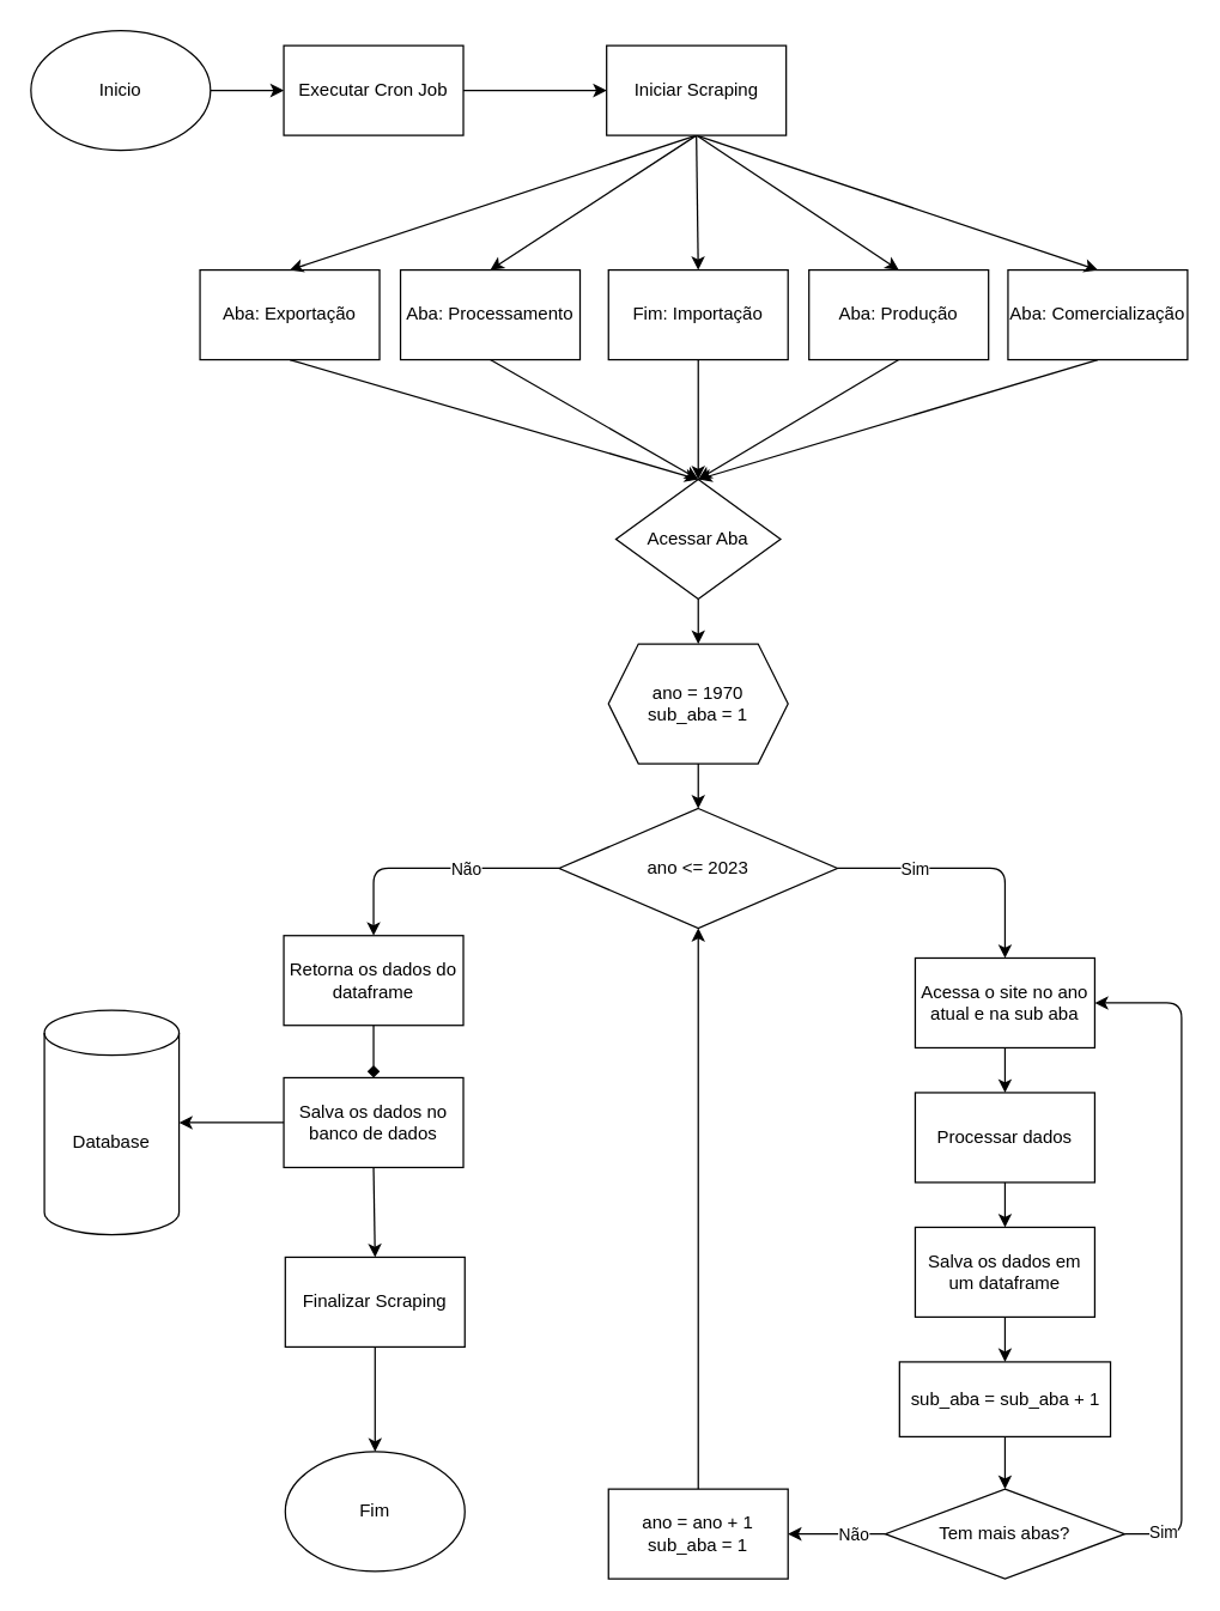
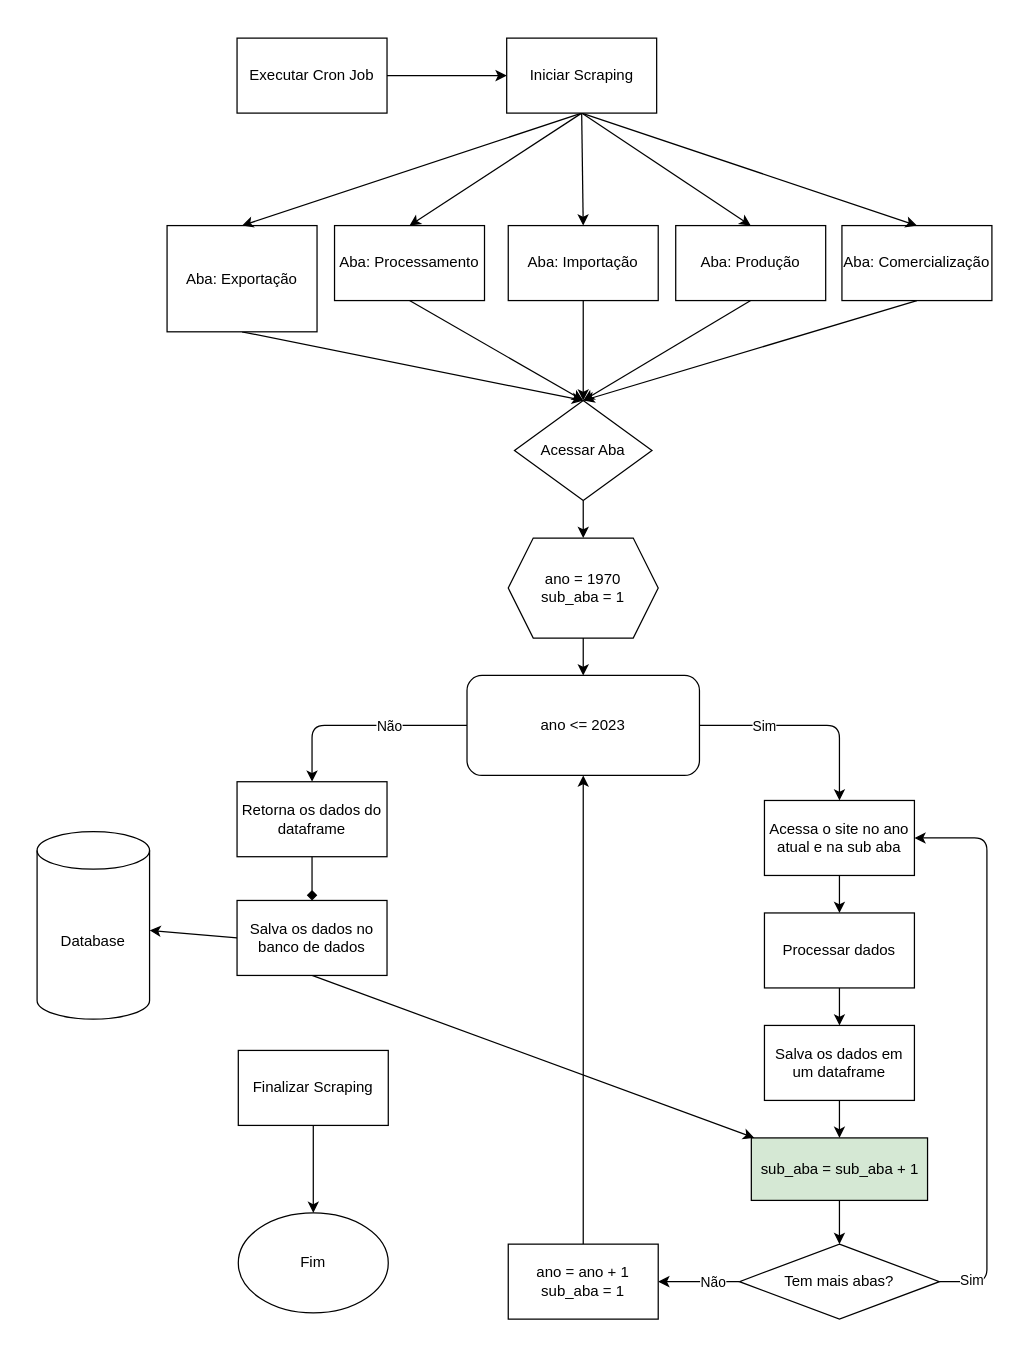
  <mxCell id="0" />
  <mxCell id="1" parent="0" />
- <mxCell id="2" value="Database" style="shape=cylinder3;whiteSpace=wrap;html=1;boundedLbl=1;backgroundOutline=1;size=15;" parent="1" vertex="1"><mxGeometry x="29" y="675" width="90" height="150" as="geometry" /></mxCell>
- <mxCell id="3" style="edgeStyle=none;html=1;exitX=1;exitY=0.5;exitDx=0;exitDy=0;entryX=0;entryY=0.5;entryDx=0;entryDy=0;" parent="1" source="4" target="50" edge="1"><mxGeometry relative="1" as="geometry" /></mxCell>
- <mxCell id="4" value="Inicio" style="ellipse;whiteSpace=wrap;html=1;" parent="1" vertex="1"><mxGeometry x="20" y="20" width="120" height="80" as="geometry" /></mxCell>
+ <mxCell id="2" value="Database" style="shape=cylinder3;whiteSpace=wrap;html=1;boundedLbl=1;backgroundOutline=1;size=15;" parent="1" vertex="1"><mxGeometry x="29" y="665" width="90" height="150" as="geometry" /></mxCell>
  <mxCell id="5" style="edgeStyle=none;html=1;exitX=0.5;exitY=1;exitDx=0;exitDy=0;" parent="1" source="6" target="54" edge="1"><mxGeometry relative="1" as="geometry" /></mxCell>
  <mxCell id="6" value="Acessar Aba" style="rhombus;whiteSpace=wrap;html=1;" parent="1" vertex="1"><mxGeometry x="411" y="320" width="110" height="80" as="geometry" /></mxCell>
  <mxCell id="7" value="Fim" style="ellipse;whiteSpace=wrap;html=1;" parent="1" vertex="1"><mxGeometry x="190" y="970" width="120" height="80" as="geometry" /></mxCell>
  <mxCell id="8" style="edgeStyle=none;html=1;exitX=1;exitY=0.5;exitDx=0;exitDy=0;entryX=0.5;entryY=0;entryDx=0;entryDy=0;" parent="1" source="12" target="19" edge="1"><mxGeometry relative="1" as="geometry"><mxPoint x="679" y="660" as="targetPoint" /><Array as="points"><mxPoint x="671" y="580" /></Array></mxGeometry></mxCell>
  <mxCell id="9" value="Sim" style="edgeLabel;html=1;align=center;verticalAlign=middle;resizable=0;points=[];" parent="8" vertex="1" connectable="0"><mxGeometry x="-0.61" y="-1" relative="1" as="geometry"><mxPoint x="17" y="-1" as="offset" /></mxGeometry></mxCell>
  <mxCell id="10" style="edgeStyle=none;html=1;exitX=0;exitY=0.5;exitDx=0;exitDy=0;entryX=0.5;entryY=0;entryDx=0;entryDy=0;" parent="1" source="12" target="27" edge="1"><mxGeometry relative="1" as="geometry"><mxPoint x="249" y="630" as="targetPoint" /><Array as="points"><mxPoint x="249" y="580" /></Array></mxGeometry></mxCell>
  <mxCell id="11" value="Não" style="edgeLabel;html=1;align=center;verticalAlign=middle;resizable=0;points=[];" parent="10" vertex="1" connectable="0"><mxGeometry x="-0.567" y="2" relative="1" as="geometry"><mxPoint x="-26" y="-2" as="offset" /></mxGeometry></mxCell>
- <mxCell id="12" value="ano &amp;lt;= 2023" style="rhombus;whiteSpace=wrap;html=1;" parent="1" vertex="1"><mxGeometry x="373" y="540" width="186" height="80" as="geometry" /></mxCell>
+ <mxCell id="12" value="ano &amp;lt;= 2023" style="whiteSpace=wrap;html=1;rounded=1;" parent="1" vertex="1"><mxGeometry x="373" y="540" width="186" height="80" as="geometry" /></mxCell>
  <mxCell id="13" style="edgeStyle=none;html=1;exitX=1;exitY=0.5;exitDx=0;exitDy=0;entryX=1;entryY=0.5;entryDx=0;entryDy=0;" parent="1" source="17" target="19" edge="1"><mxGeometry relative="1" as="geometry"><Array as="points"><mxPoint x="789" y="1025" /><mxPoint x="789" y="670" /></Array></mxGeometry></mxCell>
  <mxCell id="14" value="Sim" style="edgeLabel;html=1;align=center;verticalAlign=middle;resizable=0;points=[];" parent="13" vertex="1" connectable="0"><mxGeometry x="-0.823" relative="1" as="geometry"><mxPoint x="-13" as="offset" /></mxGeometry></mxCell>
  <mxCell id="15" value="" style="edgeStyle=none;html=1;" parent="1" source="17" target="25" edge="1"><mxGeometry relative="1" as="geometry" /></mxCell>
  <mxCell id="16" value="Não" style="edgeLabel;html=1;align=center;verticalAlign=middle;resizable=0;points=[];" parent="15" vertex="1" connectable="0"><mxGeometry x="-0.451" y="2" relative="1" as="geometry"><mxPoint x="-4" y="-2" as="offset" /></mxGeometry></mxCell>
  <mxCell id="17" value="Tem mais abas?" style="rhombus;whiteSpace=wrap;html=1;" parent="1" vertex="1"><mxGeometry x="591" y="995" width="160" height="60" as="geometry" /></mxCell>
  <mxCell id="18" style="edgeStyle=none;html=1;exitX=0.5;exitY=1;exitDx=0;exitDy=0;entryX=0.5;entryY=0;entryDx=0;entryDy=0;" parent="1" source="19" target="52" edge="1"><mxGeometry relative="1" as="geometry" /></mxCell>
  <mxCell id="19" value="Acessa o site no ano atual e na sub aba" style="rounded=0;whiteSpace=wrap;html=1;" parent="1" vertex="1"><mxGeometry x="611" y="640" width="120" height="60" as="geometry" /></mxCell>
  <mxCell id="20" style="edgeStyle=none;html=1;exitX=0.5;exitY=1;exitDx=0;exitDy=0;entryX=0.5;entryY=0;entryDx=0;entryDy=0;" parent="1" source="21" target="23" edge="1"><mxGeometry relative="1" as="geometry" /></mxCell>
  <mxCell id="21" value="Salva os dados em um dataframe" style="rounded=0;whiteSpace=wrap;html=1;" parent="1" vertex="1"><mxGeometry x="611" y="820" width="120" height="60" as="geometry" /></mxCell>
  <mxCell id="22" style="edgeStyle=none;html=1;exitX=0.5;exitY=1;exitDx=0;exitDy=0;entryX=0.5;entryY=0;entryDx=0;entryDy=0;" parent="1" source="23" target="17" edge="1"><mxGeometry relative="1" as="geometry" /></mxCell>
- <mxCell id="23" value="sub_aba = sub_aba + 1" style="rounded=0;whiteSpace=wrap;html=1;" parent="1" vertex="1"><mxGeometry x="600.5" y="910" width="141" height="50" as="geometry" /></mxCell>
+ <mxCell id="23" value="sub_aba = sub_aba + 1" style="rounded=0;whiteSpace=wrap;html=1;fillColor=#d5e8d4;" parent="1" vertex="1"><mxGeometry x="600.5" y="910" width="141" height="50" as="geometry" /></mxCell>
  <mxCell id="24" style="edgeStyle=none;html=1;exitX=0.5;exitY=0;exitDx=0;exitDy=0;entryX=0.5;entryY=1;entryDx=0;entryDy=0;" parent="1" source="25" target="12" edge="1"><mxGeometry relative="1" as="geometry" /></mxCell>
  <mxCell id="25" value="ano = ano + 1&lt;br&gt;sub_aba = 1" style="whiteSpace=wrap;html=1;" parent="1" vertex="1"><mxGeometry x="406" y="995" width="120" height="60" as="geometry" /></mxCell>
  <mxCell id="26" style="edgeStyle=none;html=1;exitX=0.5;exitY=1;exitDx=0;exitDy=0;entryX=0.5;entryY=0;entryDx=0;entryDy=0;endArrow=diamond;" parent="1" source="27" target="30" edge="1"><mxGeometry relative="1" as="geometry" /></mxCell>
  <mxCell id="27" value="Retorna os dados do dataframe" style="rounded=0;whiteSpace=wrap;html=1;" parent="1" vertex="1"><mxGeometry x="189" y="625" width="120" height="60" as="geometry" /></mxCell>
  <mxCell id="28" style="edgeStyle=none;html=1;exitX=0;exitY=0.5;exitDx=0;exitDy=0;" parent="1" source="30" target="2" edge="1"><mxGeometry relative="1" as="geometry" /></mxCell>
- <mxCell id="29" style="edgeStyle=none;html=1;exitX=0.5;exitY=1;exitDx=0;exitDy=0;entryX=0.5;entryY=0;entryDx=0;entryDy=0;" parent="1" source="30" target="42" edge="1"><mxGeometry relative="1" as="geometry" /></mxCell>
+ <mxCell id="29" style="edgeStyle=none;html=1;exitX=0.5;exitY=1;exitDx=0;exitDy=0;" parent="1" source="30" target="23" edge="1"><mxGeometry relative="1" as="geometry" /></mxCell>
  <mxCell id="30" value="Salva os dados no banco de dados" style="rounded=0;whiteSpace=wrap;html=1;" parent="1" vertex="1"><mxGeometry x="189" y="720" width="120" height="60" as="geometry" /></mxCell>
  <mxCell id="31" style="edgeStyle=none;html=1;exitX=0.5;exitY=1;exitDx=0;exitDy=0;entryX=0.5;entryY=0;entryDx=0;entryDy=0;" edge="1" parent="1" source="32" target="6"><mxGeometry relative="1" as="geometry" /></mxCell>
  <mxCell id="32" value="Aba: Produção" style="rounded=0;whiteSpace=wrap;html=1;" parent="1" vertex="1"><mxGeometry x="540" y="180" width="120" height="60" as="geometry" /></mxCell>
  <mxCell id="33" style="edgeStyle=none;html=1;exitX=0.5;exitY=1;exitDx=0;exitDy=0;entryX=0.5;entryY=0;entryDx=0;entryDy=0;" edge="1" parent="1" source="34" target="6"><mxGeometry relative="1" as="geometry" /></mxCell>
- <mxCell id="34" value="Fim: Importação" style="rounded=0;whiteSpace=wrap;html=1;" parent="1" vertex="1"><mxGeometry x="406" y="180" width="120" height="60" as="geometry" /></mxCell>
+ <mxCell id="34" value="Aba: Importação" style="rounded=0;whiteSpace=wrap;html=1;" parent="1" vertex="1"><mxGeometry x="406" y="180" width="120" height="60" as="geometry" /></mxCell>
  <mxCell id="35" style="edgeStyle=none;html=1;exitX=0.5;exitY=1;exitDx=0;exitDy=0;entryX=0.5;entryY=0;entryDx=0;entryDy=0;" edge="1" parent="1" source="36" target="6"><mxGeometry relative="1" as="geometry" /></mxCell>
  <mxCell id="36" value="Aba: Processamento" style="rounded=0;whiteSpace=wrap;html=1;" parent="1" vertex="1"><mxGeometry x="267" y="180" width="120" height="60" as="geometry" /></mxCell>
  <mxCell id="37" style="edgeStyle=none;html=1;exitX=0.5;exitY=1;exitDx=0;exitDy=0;entryX=0.5;entryY=0;entryDx=0;entryDy=0;" edge="1" parent="1" source="38" target="6"><mxGeometry relative="1" as="geometry" /></mxCell>
  <mxCell id="38" value="Aba: Comercialização" style="rounded=0;whiteSpace=wrap;html=1;" parent="1" vertex="1"><mxGeometry x="673" y="180" width="120" height="60" as="geometry" /></mxCell>
  <mxCell id="39" style="edgeStyle=none;html=1;exitX=0.5;exitY=1;exitDx=0;exitDy=0;entryX=0.5;entryY=0;entryDx=0;entryDy=0;" edge="1" parent="1" source="40" target="6"><mxGeometry relative="1" as="geometry" /></mxCell>
- <mxCell id="40" value="Aba: Exportação" style="rounded=0;whiteSpace=wrap;html=1;" parent="1" vertex="1"><mxGeometry x="133" y="180" width="120" height="60" as="geometry" /></mxCell>
+ <mxCell id="40" value="Aba: Exportação" style="rounded=0;whiteSpace=wrap;html=1;" parent="1" vertex="1"><mxGeometry x="133" y="180" width="120" height="85" as="geometry" /></mxCell>
  <mxCell id="41" style="edgeStyle=none;html=1;exitX=0.5;exitY=1;exitDx=0;exitDy=0;" parent="1" source="42" target="7" edge="1"><mxGeometry relative="1" as="geometry" /></mxCell>
  <mxCell id="42" value="Finalizar Scraping" style="rounded=0;whiteSpace=wrap;html=1;" parent="1" vertex="1"><mxGeometry x="190" y="840" width="120" height="60" as="geometry" /></mxCell>
  <mxCell id="43" style="edgeStyle=none;html=1;exitX=0.5;exitY=1;exitDx=0;exitDy=0;entryX=0.5;entryY=0;entryDx=0;entryDy=0;" edge="1" parent="1" source="48" target="40"><mxGeometry relative="1" as="geometry" /></mxCell>
  <mxCell id="44" style="edgeStyle=none;html=1;exitX=0.5;exitY=1;exitDx=0;exitDy=0;entryX=0.5;entryY=0;entryDx=0;entryDy=0;" edge="1" parent="1" source="48" target="36"><mxGeometry relative="1" as="geometry" /></mxCell>
  <mxCell id="45" style="edgeStyle=none;html=1;exitX=0.5;exitY=1;exitDx=0;exitDy=0;entryX=0.5;entryY=0;entryDx=0;entryDy=0;" edge="1" parent="1" source="48" target="34"><mxGeometry relative="1" as="geometry" /></mxCell>
  <mxCell id="46" style="edgeStyle=none;html=1;exitX=0.5;exitY=1;exitDx=0;exitDy=0;entryX=0.5;entryY=0;entryDx=0;entryDy=0;" edge="1" parent="1" source="48" target="32"><mxGeometry relative="1" as="geometry" /></mxCell>
  <mxCell id="47" style="edgeStyle=none;html=1;exitX=0.5;exitY=1;exitDx=0;exitDy=0;entryX=0.5;entryY=0;entryDx=0;entryDy=0;" edge="1" parent="1" source="48" target="38"><mxGeometry relative="1" as="geometry" /></mxCell>
  <mxCell id="48" value="Iniciar Scraping" style="rounded=0;whiteSpace=wrap;html=1;" parent="1" vertex="1"><mxGeometry x="404.75" y="30" width="120" height="60" as="geometry" /></mxCell>
  <mxCell id="49" style="edgeStyle=none;html=1;exitX=1;exitY=0.5;exitDx=0;exitDy=0;entryX=0;entryY=0.5;entryDx=0;entryDy=0;" parent="1" source="50" target="48" edge="1"><mxGeometry relative="1" as="geometry" /></mxCell>
  <mxCell id="50" value="Executar Cron Job" style="rounded=0;whiteSpace=wrap;html=1;" parent="1" vertex="1"><mxGeometry x="189" y="30" width="120" height="60" as="geometry" /></mxCell>
  <mxCell id="51" style="edgeStyle=none;html=1;exitX=0.5;exitY=1;exitDx=0;exitDy=0;entryX=0.5;entryY=0;entryDx=0;entryDy=0;" parent="1" source="52" target="21" edge="1"><mxGeometry relative="1" as="geometry" /></mxCell>
  <mxCell id="52" value="Processar dados" style="rounded=0;whiteSpace=wrap;html=1;" parent="1" vertex="1"><mxGeometry x="611" y="730" width="120" height="60" as="geometry" /></mxCell>
  <mxCell id="53" style="edgeStyle=none;html=1;exitX=0.5;exitY=1;exitDx=0;exitDy=0;" parent="1" source="54" target="12" edge="1"><mxGeometry relative="1" as="geometry" /></mxCell>
  <mxCell id="54" value="ano = 1970&lt;br&gt;sub_aba = 1" style="shape=hexagon;perimeter=hexagonPerimeter2;whiteSpace=wrap;html=1;fixedSize=1;" parent="1" vertex="1"><mxGeometry x="406" y="430" width="120" height="80" as="geometry" /></mxCell>
